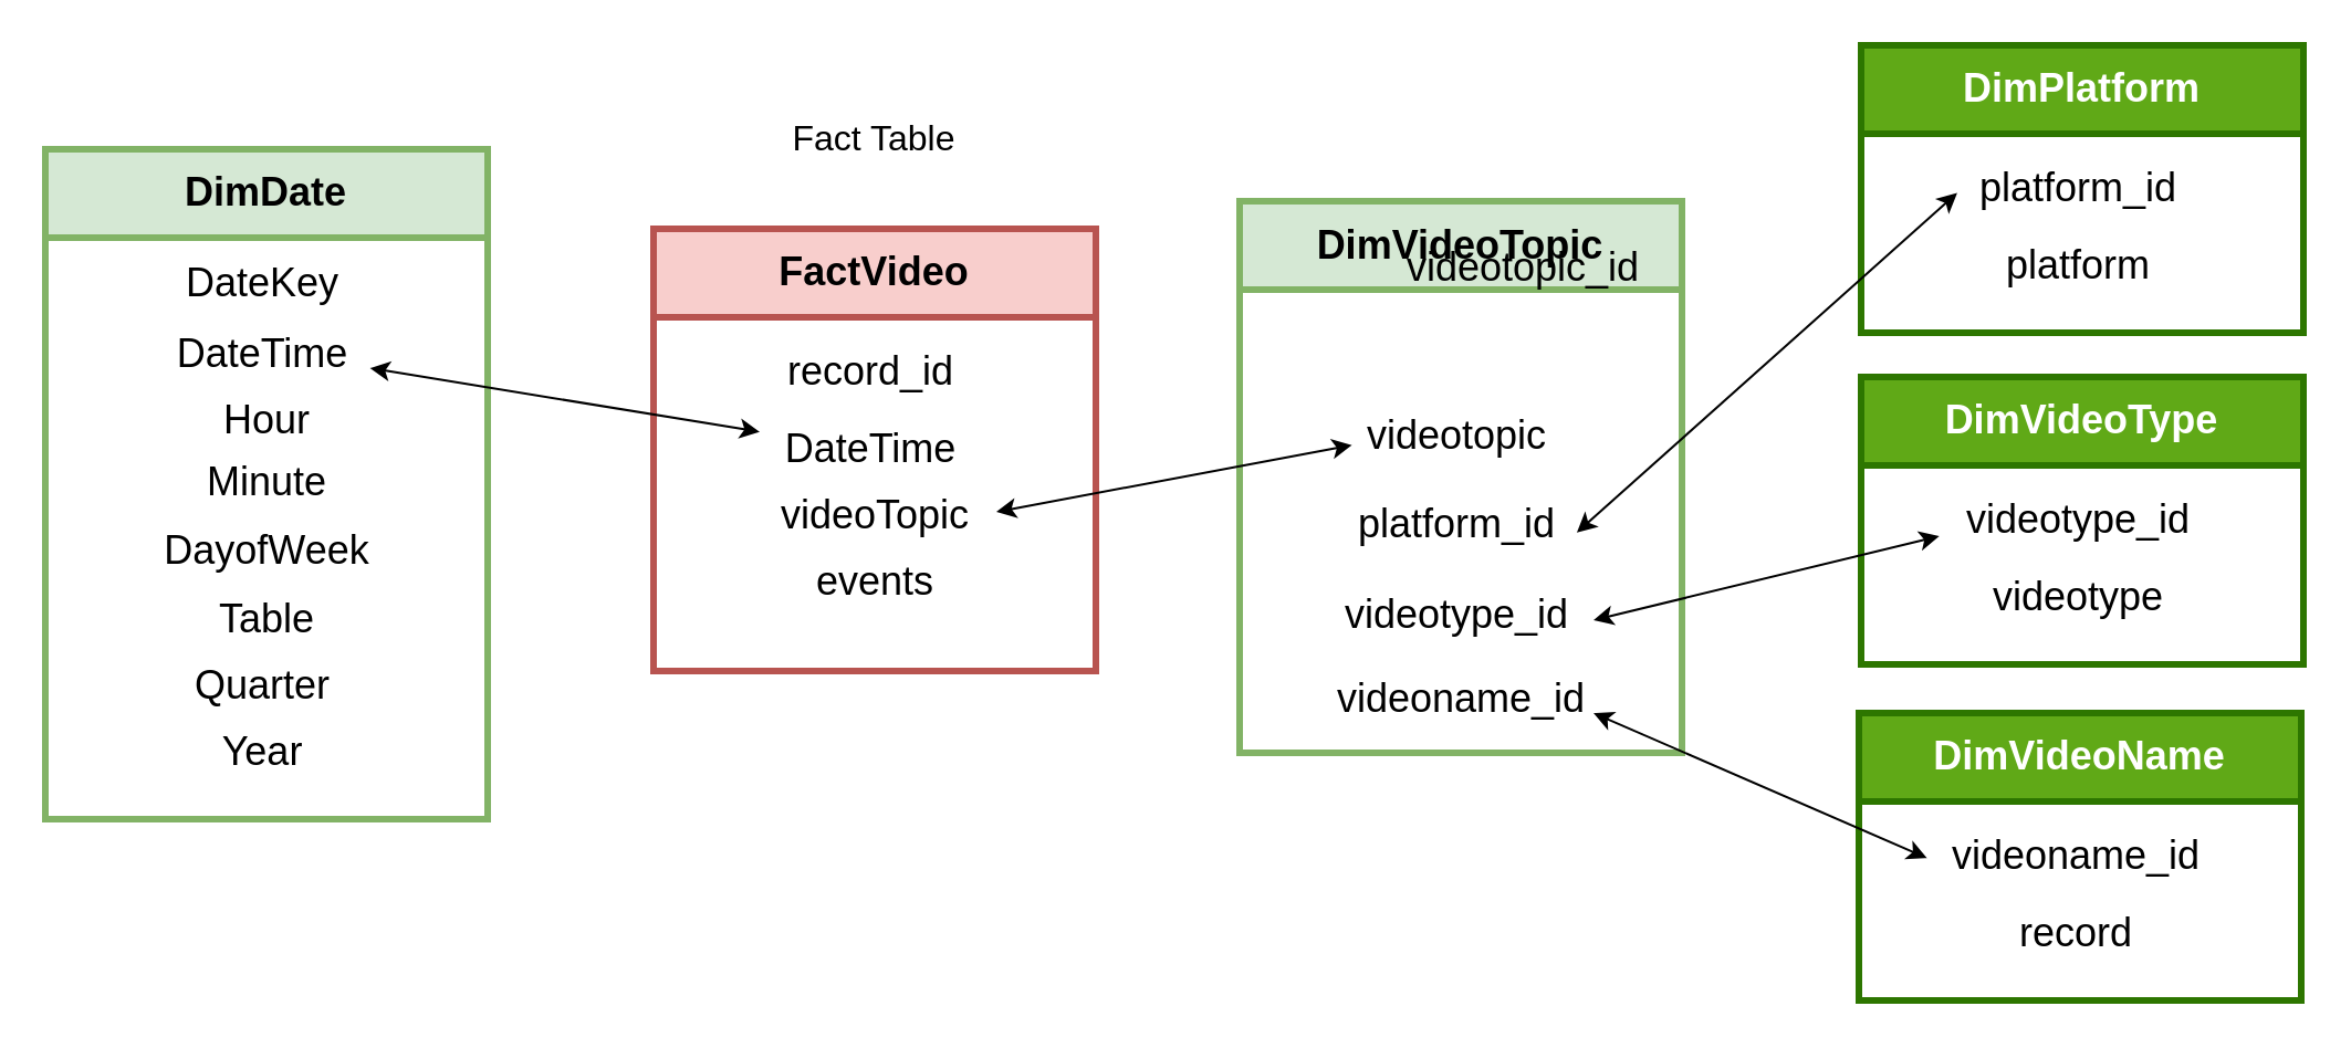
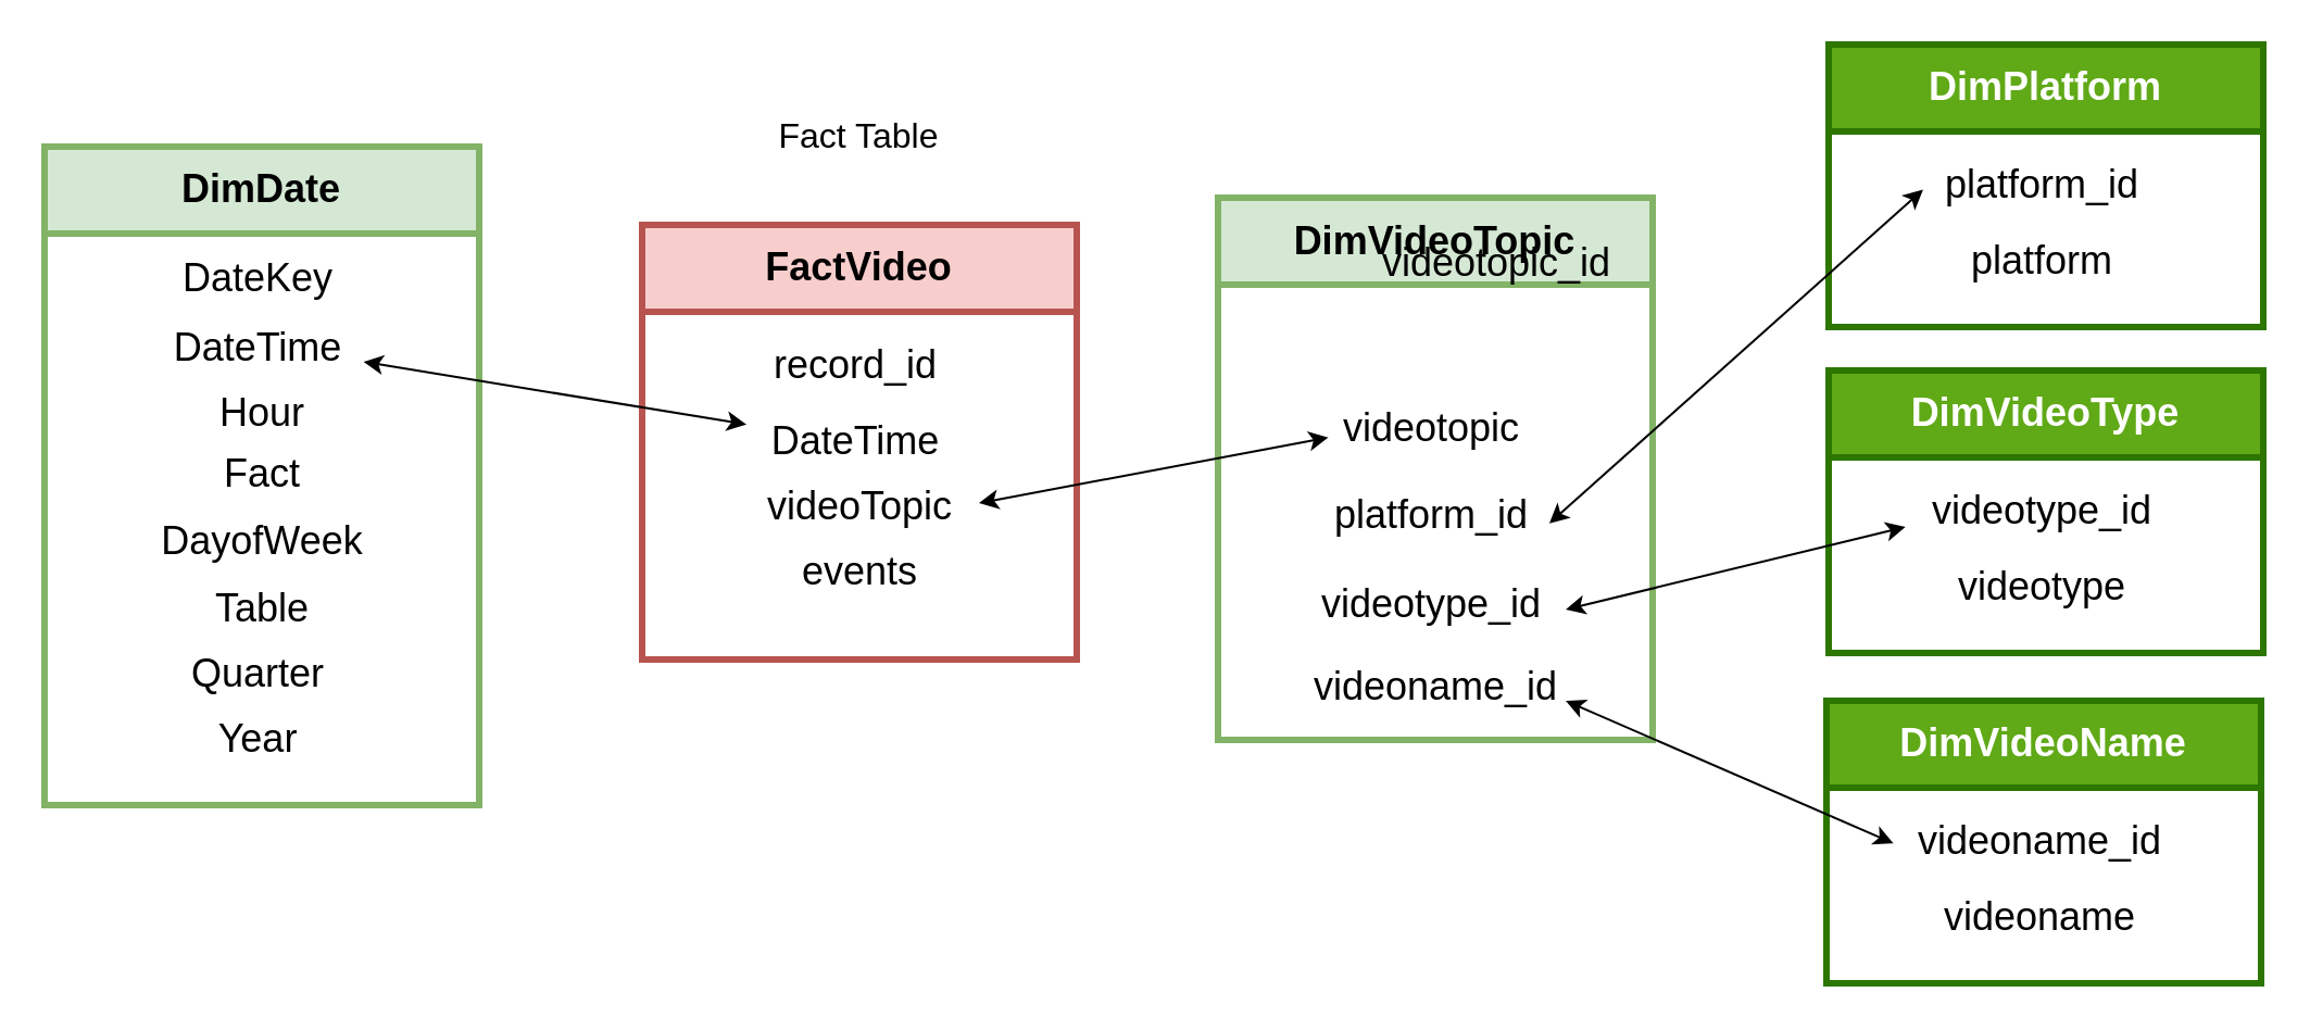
  <mxCell id="0" />
  <mxCell id="1" parent="0" />
  <mxCell id="2" value="&lt;font style=&quot;font-size: 18px;&quot;&gt;FactVideo&lt;/font&gt;" style="swimlane;whiteSpace=wrap;html=1;startSize=40;strokeWidth=3;fillColor=#f8cecc;strokeColor=#b85450;" vertex="1" parent="1"><mxGeometry x="295" y="103" width="200" height="200" as="geometry" /></mxCell>
  <mxCell id="3" value="&lt;font style=&quot;font-size: 18px;&quot;&gt;record_id&lt;/font&gt;" style="text;html=1;align=center;verticalAlign=middle;resizable=0;points=[];autosize=1;strokeColor=none;fillColor=none;" vertex="1" parent="2"><mxGeometry x="48" y="45" width="100" height="40" as="geometry" /></mxCell>
  <mxCell id="4" value="&lt;font style=&quot;font-size: 18px;&quot;&gt;DateTime&lt;/font&gt;" style="text;html=1;align=center;verticalAlign=middle;resizable=0;points=[];autosize=1;strokeColor=none;fillColor=none;" vertex="1" parent="2"><mxGeometry x="48" y="80" width="100" height="40" as="geometry" /></mxCell>
  <mxCell id="5" value="&lt;font style=&quot;font-size: 18px;&quot;&gt;videoTopic&lt;/font&gt;" style="text;html=1;align=center;verticalAlign=middle;resizable=0;points=[];autosize=1;strokeColor=none;fillColor=none;" vertex="1" parent="2"><mxGeometry x="45" y="110" width="110" height="40" as="geometry" /></mxCell>
  <mxCell id="6" value="&lt;font style=&quot;font-size: 18px;&quot;&gt;events&lt;/font&gt;" style="text;html=1;align=center;verticalAlign=middle;resizable=0;points=[];autosize=1;strokeColor=none;fillColor=none;" vertex="1" parent="2"><mxGeometry x="60" y="140" width="80" height="40" as="geometry" /></mxCell>
  <mxCell id="7" value="&lt;font style=&quot;font-size: 16px;&quot;&gt;Fact Table&lt;/font&gt;" style="text;html=1;align=center;verticalAlign=middle;whiteSpace=wrap;rounded=0;" vertex="1" parent="1"><mxGeometry x="340" y="47" width="110" height="30" as="geometry" /></mxCell>
  <mxCell id="8" value="&lt;font style=&quot;font-size: 18px;&quot;&gt;DimPlatform&lt;/font&gt;" style="swimlane;whiteSpace=wrap;html=1;startSize=40;fillColor=#60a917;fontColor=#ffffff;strokeColor=#2D7600;strokeWidth=3;" vertex="1" parent="1"><mxGeometry x="841" y="20" width="200" height="130" as="geometry" /></mxCell>
  <mxCell id="9" value="&lt;font style=&quot;font-size: 18px;&quot;&gt;platform_id&lt;/font&gt;" style="text;html=1;align=center;verticalAlign=middle;resizable=0;points=[];autosize=1;strokeColor=none;fillColor=none;" vertex="1" parent="8"><mxGeometry x="43" y="45" width="110" height="40" as="geometry" /></mxCell>
  <mxCell id="10" value="&lt;font style=&quot;font-size: 18px;&quot;&gt;platform&lt;/font&gt;" style="text;html=1;align=center;verticalAlign=middle;resizable=0;points=[];autosize=1;strokeColor=none;fillColor=none;" vertex="1" parent="8"><mxGeometry x="53" y="80" width="90" height="40" as="geometry" /></mxCell>
  <mxCell id="11" value="&lt;font style=&quot;font-size: 18px;&quot;&gt;DimVideoType&lt;/font&gt;" style="swimlane;whiteSpace=wrap;html=1;startSize=40;fillColor=#60a917;fontColor=#ffffff;strokeColor=#2D7600;strokeWidth=3;" vertex="1" parent="1"><mxGeometry x="841" y="170" width="200" height="130" as="geometry" /></mxCell>
  <mxCell id="12" value="&lt;font style=&quot;font-size: 18px;&quot;&gt;videotype_id&lt;/font&gt;" style="text;html=1;align=center;verticalAlign=middle;resizable=0;points=[];autosize=1;strokeColor=none;fillColor=none;" vertex="1" parent="11"><mxGeometry x="38" y="45" width="120" height="40" as="geometry" /></mxCell>
  <mxCell id="13" value="&lt;font style=&quot;font-size: 18px;&quot;&gt;videotype&lt;/font&gt;" style="text;html=1;align=center;verticalAlign=middle;resizable=0;points=[];autosize=1;strokeColor=none;fillColor=none;" vertex="1" parent="11"><mxGeometry x="48" y="80" width="100" height="40" as="geometry" /></mxCell>
  <mxCell id="14" value="&lt;font style=&quot;font-size: 18px;&quot;&gt;DimVideoName&lt;/font&gt;" style="swimlane;whiteSpace=wrap;html=1;startSize=40;fillColor=#60a917;fontColor=#ffffff;strokeColor=#2D7600;strokeWidth=3;" vertex="1" parent="1"><mxGeometry x="840" y="322" width="200" height="130" as="geometry"><mxRectangle x="80" y="480" width="160" height="40" as="alternateBounds" /></mxGeometry></mxCell>
  <mxCell id="15" value="&lt;font style=&quot;font-size: 18px;&quot;&gt;videoname_id&lt;/font&gt;" style="text;html=1;align=center;verticalAlign=middle;resizable=0;points=[];autosize=1;strokeColor=none;fillColor=none;" vertex="1" parent="14"><mxGeometry x="28" y="45" width="140" height="40" as="geometry" /></mxCell>
- <mxCell id="16" value="&lt;font style=&quot;font-size: 18px;&quot;&gt;record&lt;/font&gt;" style="text;html=1;align=center;verticalAlign=middle;resizable=0;points=[];autosize=1;strokeColor=none;fillColor=none;" vertex="1" parent="14"><mxGeometry x="43" y="80" width="110" height="40" as="geometry" /></mxCell>
+ <mxCell id="16" value="&lt;font style=&quot;font-size: 18px;&quot;&gt;videoname&lt;/font&gt;" style="text;html=1;align=center;verticalAlign=middle;resizable=0;points=[];autosize=1;strokeColor=none;fillColor=none;" vertex="1" parent="14"><mxGeometry x="43" y="80" width="110" height="40" as="geometry" /></mxCell>
  <mxCell id="17" value="&lt;font style=&quot;font-size: 18px;&quot;&gt;DimVideoTopic&lt;/font&gt;" style="swimlane;whiteSpace=wrap;html=1;startSize=40;fillColor=#d5e8d4;strokeColor=#82b366;strokeWidth=3;" vertex="1" parent="1"><mxGeometry x="560" y="90.5" width="200" height="249.5" as="geometry" /></mxCell>
  <mxCell id="18" value="&lt;font style=&quot;font-size: 18px;&quot;&gt;videotopic_id&lt;/font&gt;" style="text;html=1;align=center;verticalAlign=middle;resizable=0;points=[];autosize=1;strokeColor=none;fillColor=none;" vertex="1" parent="17"><mxGeometry x="63" y="10" width="130" height="40" as="geometry" /></mxCell>
  <mxCell id="19" value="&lt;font style=&quot;font-size: 18px;&quot;&gt;videotopic&lt;/font&gt;" style="text;html=1;align=center;verticalAlign=middle;resizable=0;points=[];autosize=1;strokeColor=none;fillColor=none;" vertex="1" parent="17"><mxGeometry x="48" y="86" width="100" height="40" as="geometry" /></mxCell>
  <mxCell id="20" value="&lt;font style=&quot;font-size: 18px;&quot;&gt;videotype_id&lt;/font&gt;" style="text;html=1;align=center;verticalAlign=middle;resizable=0;points=[];autosize=1;strokeColor=none;fillColor=none;" vertex="1" parent="17"><mxGeometry x="38" y="167.5" width="120" height="40" as="geometry" /></mxCell>
  <mxCell id="21" value="&lt;font style=&quot;font-size: 18px;&quot;&gt;videoname_id&lt;/font&gt;" style="text;html=1;align=center;verticalAlign=middle;resizable=0;points=[];autosize=1;strokeColor=none;fillColor=none;" vertex="1" parent="17"><mxGeometry x="30" y="205.5" width="140" height="40" as="geometry" /></mxCell>
  <mxCell id="22" value="&lt;font style=&quot;font-size: 18px;&quot;&gt;platform_id&lt;/font&gt;" style="text;html=1;align=center;verticalAlign=middle;resizable=0;points=[];autosize=1;strokeColor=none;fillColor=none;" vertex="1" parent="17"><mxGeometry x="43" y="126.5" width="110" height="40" as="geometry" /></mxCell>
  <mxCell id="23" value="" style="endArrow=classic;startArrow=classic;html=1;rounded=0;entryX=-0.022;entryY=0.675;entryDx=0;entryDy=0;entryPerimeter=0;" edge="1" parent="17" target="12"><mxGeometry width="50" height="50" relative="1" as="geometry"><mxPoint x="160" y="189.5" as="sourcePoint" /><mxPoint x="309" y="159.5" as="targetPoint" /></mxGeometry></mxCell>
  <mxCell id="24" value="&lt;font style=&quot;font-size: 18px;&quot;&gt;DimDate&lt;/font&gt;" style="swimlane;whiteSpace=wrap;html=1;startSize=40;fillColor=#d5e8d4;strokeColor=#82b366;strokeWidth=3;" vertex="1" parent="1"><mxGeometry x="20" y="67" width="200" height="303" as="geometry" /></mxCell>
  <mxCell id="25" value="&lt;font style=&quot;font-size: 18px;&quot;&gt;DateKey&lt;/font&gt;" style="text;html=1;align=center;verticalAlign=middle;resizable=0;points=[];autosize=1;strokeColor=none;fillColor=none;" vertex="1" parent="24"><mxGeometry x="53" y="41" width="90" height="40" as="geometry" /></mxCell>
  <mxCell id="26" value="&lt;font style=&quot;font-size: 18px;&quot;&gt;DateTime&lt;/font&gt;" style="text;html=1;align=center;verticalAlign=middle;resizable=0;points=[];autosize=1;strokeColor=none;fillColor=none;" vertex="1" parent="24"><mxGeometry x="48" y="73" width="100" height="40" as="geometry" /></mxCell>
  <mxCell id="27" value="&lt;font style=&quot;font-size: 18px;&quot;&gt;Hour&lt;/font&gt;" style="text;html=1;align=center;verticalAlign=middle;resizable=0;points=[];autosize=1;strokeColor=none;fillColor=none;" vertex="1" parent="24"><mxGeometry x="70" y="103" width="60" height="40" as="geometry" /></mxCell>
- <mxCell id="28" value="&lt;font style=&quot;font-size: 18px;&quot;&gt;Minute&lt;/font&gt;" style="text;html=1;align=center;verticalAlign=middle;resizable=0;points=[];autosize=1;strokeColor=none;fillColor=none;" vertex="1" parent="24"><mxGeometry x="60" y="131" width="80" height="40" as="geometry" /></mxCell>
+ <mxCell id="28" value="&lt;font style=&quot;font-size: 18px;&quot;&gt;Fact&lt;/font&gt;" style="text;html=1;align=center;verticalAlign=middle;resizable=0;points=[];autosize=1;strokeColor=none;fillColor=none;" vertex="1" parent="24"><mxGeometry x="60" y="131" width="80" height="40" as="geometry" /></mxCell>
  <mxCell id="29" value="&lt;font style=&quot;font-size: 18px;&quot;&gt;DayofWeek&lt;/font&gt;" style="text;html=1;align=center;verticalAlign=middle;resizable=0;points=[];autosize=1;strokeColor=none;fillColor=none;" vertex="1" parent="24"><mxGeometry x="40" y="162" width="120" height="40" as="geometry" /></mxCell>
  <mxCell id="30" value="&lt;font style=&quot;font-size: 18px;&quot;&gt;Quarter&lt;/font&gt;" style="text;html=1;align=center;verticalAlign=middle;resizable=0;points=[];autosize=1;strokeColor=none;fillColor=none;" vertex="1" parent="24"><mxGeometry x="58" y="223" width="80" height="40" as="geometry" /></mxCell>
  <mxCell id="31" value="&lt;font style=&quot;font-size: 18px;&quot;&gt;Year&lt;/font&gt;" style="text;html=1;align=center;verticalAlign=middle;resizable=0;points=[];autosize=1;strokeColor=none;fillColor=none;" vertex="1" parent="24"><mxGeometry x="68" y="253" width="60" height="40" as="geometry" /></mxCell>
  <mxCell id="32" value="&lt;font style=&quot;font-size: 18px;&quot;&gt;Table&lt;/font&gt;" style="text;html=1;align=center;verticalAlign=middle;resizable=0;points=[];autosize=1;strokeColor=none;fillColor=none;" vertex="1" parent="1"><mxGeometry x="85" y="260" width="70" height="40" as="geometry" /></mxCell>
  <mxCell id="33" value="" style="endArrow=classic;startArrow=classic;html=1;rounded=0;exitX=0.988;exitY=0.65;exitDx=0;exitDy=0;exitPerimeter=0;" edge="1" parent="1" source="26" target="4"><mxGeometry width="50" height="50" relative="1" as="geometry"><mxPoint x="350" y="310" as="sourcePoint" /><mxPoint x="400" y="260" as="targetPoint" /></mxGeometry></mxCell>
  <mxCell id="34" value="" style="endArrow=classic;startArrow=classic;html=1;rounded=0;exitX=0.988;exitY=0.65;exitDx=0;exitDy=0;exitPerimeter=0;entryX=0.028;entryY=0.608;entryDx=0;entryDy=0;entryPerimeter=0;" edge="1" parent="1" target="19"><mxGeometry width="50" height="50" relative="1" as="geometry"><mxPoint x="450" y="231" as="sourcePoint" /><mxPoint x="626" y="260" as="targetPoint" /></mxGeometry></mxCell>
  <mxCell id="35" value="" style="endArrow=classic;startArrow=classic;html=1;rounded=0;exitX=0.995;exitY=0.585;exitDx=0;exitDy=0;exitPerimeter=0;entryX=0.004;entryY=0.545;entryDx=0;entryDy=0;entryPerimeter=0;" edge="1" parent="1" source="22" target="9"><mxGeometry width="50" height="50" relative="1" as="geometry"><mxPoint x="710" y="233.5" as="sourcePoint" /><mxPoint x="871" y="203.5" as="targetPoint" /></mxGeometry></mxCell>
  <mxCell id="36" value="" style="endArrow=classic;startArrow=classic;html=1;rounded=0;exitX=0.988;exitY=0.65;exitDx=0;exitDy=0;exitPerimeter=0;entryX=0.02;entryY=0.515;entryDx=0;entryDy=0;entryPerimeter=0;" edge="1" parent="1" target="15"><mxGeometry width="50" height="50" relative="1" as="geometry"><mxPoint x="720" y="322" as="sourcePoint" /><mxPoint x="881" y="292" as="targetPoint" /></mxGeometry></mxCell>
